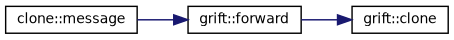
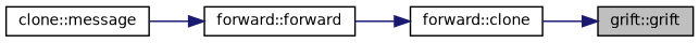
  digraph {
    rankdir=RL
    node [color=black fillcolor=white fontname=Helvetica fontsize=10 shape=record style=filled]
    edge [color=midnightblue dir=back fontname=Helvetica fontsize=10 labelfontname=Helvetica labelfontsize=10 style=solid]
-   n2 [height=0.2 label="grift::clone" width=0.4]
-   n3 [height=0.2 label="grift::forward" width=0.4]
+   n1 [fillcolor=grey75 fontcolor=black height=0.2 label="grift::grift" width=0.4]
+   n2 [height=0.2 label="forward::clone" width=0.4]
+   n3 [height=0.2 label="forward::forward" width=0.4]
    n4 [height=0.2 label="clone::message" width=0.4]
+   n1 -> n2
    n2 -> n3
    n3 -> n4
  }
